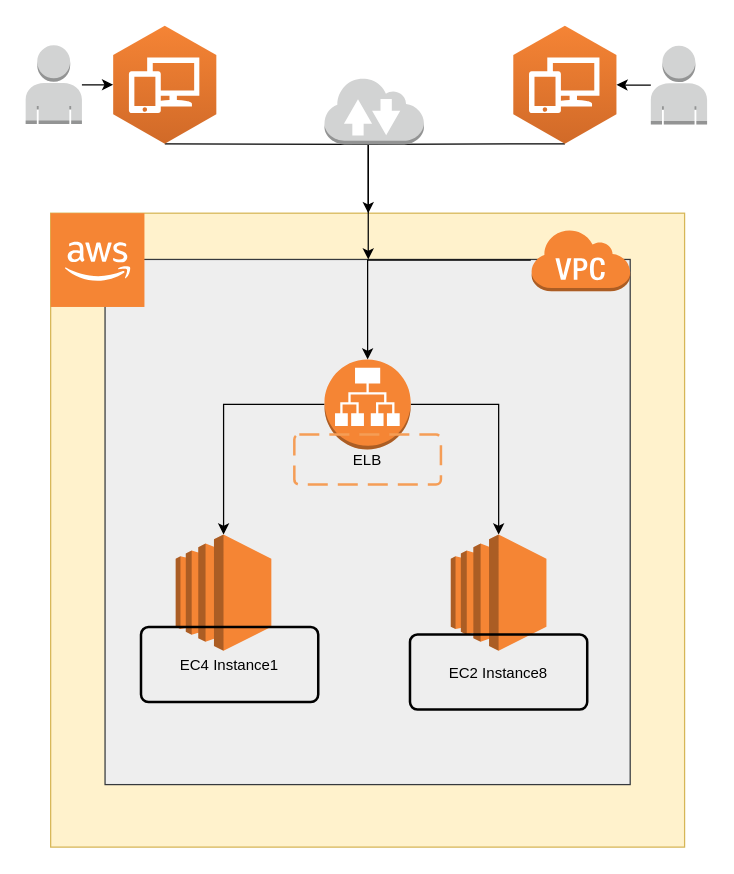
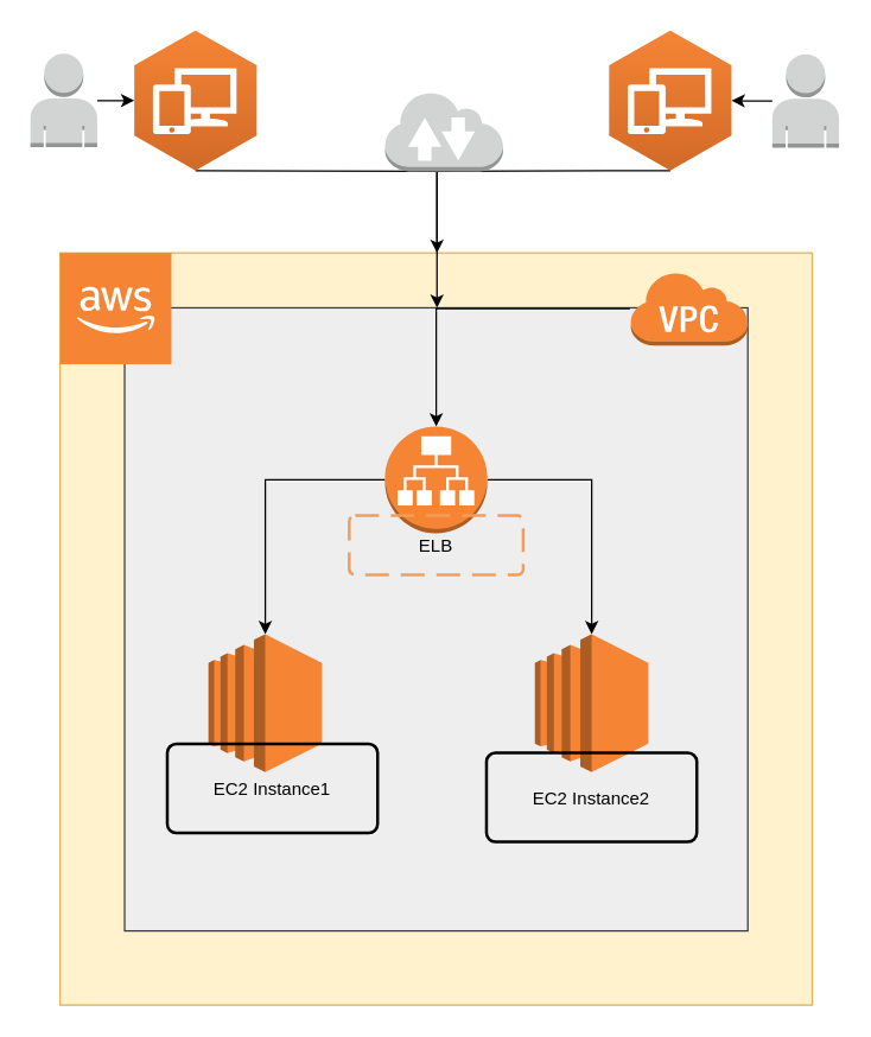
  <mxCell id="0" />
  <mxCell id="1" parent="0" />
  <mxCell id="2" value="" style="whiteSpace=wrap;html=1;aspect=fixed;fillColor=#fff2cc;strokeColor=#d6b656;" vertex="1" parent="1"><mxGeometry x="40" y="170" width="507" height="507" as="geometry" /></mxCell>
  <mxCell id="3" value="" style="whiteSpace=wrap;html=1;aspect=fixed;fillColor=#eeeeee;strokeColor=#36393d;" vertex="1" parent="1"><mxGeometry x="83.5" y="207" width="420" height="420" as="geometry" /></mxCell>
  <mxCell id="4" style="edgeStyle=orthogonalEdgeStyle;rounded=0;orthogonalLoop=1;jettySize=auto;html=1;exitX=0;exitY=0.5;exitDx=0;exitDy=0;exitPerimeter=0;" edge="1" parent="1" source="6" target="7"><mxGeometry relative="1" as="geometry" /></mxCell>
  <mxCell id="5" style="edgeStyle=orthogonalEdgeStyle;rounded=0;orthogonalLoop=1;jettySize=auto;html=1;exitX=1;exitY=0.5;exitDx=0;exitDy=0;exitPerimeter=0;" edge="1" parent="1" source="6" target="8"><mxGeometry relative="1" as="geometry" /></mxCell>
  <mxCell id="6" value="" style="outlineConnect=0;dashed=0;verticalLabelPosition=bottom;verticalAlign=top;align=center;html=1;shape=mxgraph.aws3.application_load_balancer;fillColor=#F58534;gradientColor=none;" vertex="1" parent="1"><mxGeometry x="259" y="287" width="69" height="72" as="geometry" /></mxCell>
  <mxCell id="7" value="" style="outlineConnect=0;dashed=0;verticalLabelPosition=bottom;verticalAlign=top;align=center;html=1;shape=mxgraph.aws3.ec2;fillColor=#F58534;gradientColor=none;" vertex="1" parent="1"><mxGeometry x="140" y="427" width="76.5" height="93" as="geometry" /></mxCell>
  <mxCell id="8" value="" style="outlineConnect=0;dashed=0;verticalLabelPosition=bottom;verticalAlign=top;align=center;html=1;shape=mxgraph.aws3.ec2;fillColor=#F58534;gradientColor=none;" vertex="1" parent="1"><mxGeometry x="360" y="427" width="76.5" height="93" as="geometry" /></mxCell>
  <mxCell id="9" value="" style="edgeStyle=orthogonalEdgeStyle;rounded=0;orthogonalLoop=1;jettySize=auto;html=1;" edge="1" parent="1" source="10" target="2"><mxGeometry relative="1" as="geometry"><Array as="points"><mxPoint x="294" y="115" /></Array></mxGeometry></mxCell>
  <mxCell id="10" value="" style="outlineConnect=0;dashed=0;verticalLabelPosition=bottom;verticalAlign=top;align=center;html=1;shape=mxgraph.aws3.workspaces;fillColor=#D16A28;gradientColor=#F58435;gradientDirection=north;" vertex="1" parent="1"><mxGeometry x="90" y="20" width="82.5" height="94.5" as="geometry" /></mxCell>
  <mxCell id="11" value="" style="edgeStyle=orthogonalEdgeStyle;rounded=0;orthogonalLoop=1;jettySize=auto;html=1;" edge="1" parent="1" source="12" target="3"><mxGeometry relative="1" as="geometry"><Array as="points"><mxPoint x="294" y="115" /></Array></mxGeometry></mxCell>
  <mxCell id="12" value="" style="outlineConnect=0;dashed=0;verticalLabelPosition=bottom;verticalAlign=top;align=center;html=1;shape=mxgraph.aws3.workspaces;fillColor=#D16A28;gradientColor=#F58435;gradientDirection=north;" vertex="1" parent="1"><mxGeometry x="410" y="20" width="82.5" height="94.5" as="geometry" /></mxCell>
  <mxCell id="13" value="" style="outlineConnect=0;dashed=0;verticalLabelPosition=bottom;verticalAlign=top;align=center;html=1;shape=mxgraph.aws3.cloud_2;fillColor=#F58534;gradientColor=none;" vertex="1" parent="1"><mxGeometry x="40" y="170" width="75" height="75" as="geometry" /></mxCell>
  <mxCell id="14" value="" style="edgeStyle=orthogonalEdgeStyle;rounded=0;orthogonalLoop=1;jettySize=auto;html=1;" edge="1" parent="1" source="15" target="6"><mxGeometry relative="1" as="geometry" /></mxCell>
  <mxCell id="15" value="" style="outlineConnect=0;dashed=0;verticalLabelPosition=bottom;verticalAlign=top;align=center;html=1;shape=mxgraph.aws3.virtual_private_cloud;fillColor=#F58534;gradientColor=none;" vertex="1" parent="1"><mxGeometry x="424" y="182.5" width="79.5" height="50" as="geometry" /></mxCell>
  <mxCell id="16" value="" style="edgeStyle=orthogonalEdgeStyle;rounded=0;orthogonalLoop=1;jettySize=auto;html=1;" edge="1" parent="1" source="17" target="10"><mxGeometry relative="1" as="geometry" /></mxCell>
  <mxCell id="17" value="" style="outlineConnect=0;dashed=0;verticalLabelPosition=bottom;verticalAlign=top;align=center;html=1;shape=mxgraph.aws3.user;fillColor=#D2D3D3;gradientColor=none;" vertex="1" parent="1"><mxGeometry x="20" y="35.75" width="45" height="63" as="geometry" /></mxCell>
  <mxCell id="18" value="" style="edgeStyle=orthogonalEdgeStyle;rounded=0;orthogonalLoop=1;jettySize=auto;html=1;" edge="1" parent="1" source="19" target="12"><mxGeometry relative="1" as="geometry" /></mxCell>
  <mxCell id="19" value="" style="outlineConnect=0;dashed=0;verticalLabelPosition=bottom;verticalAlign=top;align=center;html=1;shape=mxgraph.aws3.user;fillColor=#D2D3D3;gradientColor=none;" vertex="1" parent="1"><mxGeometry x="520" y="36" width="45" height="63" as="geometry" /></mxCell>
  <mxCell id="20" value="" style="outlineConnect=0;dashed=0;verticalLabelPosition=bottom;verticalAlign=top;align=center;html=1;shape=mxgraph.aws3.internet_2;fillColor=#D2D3D3;gradientColor=none;" vertex="1" parent="1"><mxGeometry x="259" y="61" width="79.5" height="54" as="geometry" /></mxCell>
- <mxCell id="21" value="EC4 Instance1" style="rounded=1;arcSize=10;dashed=0;fillColor=none;gradientColor=none;strokeWidth=2;" vertex="1" parent="1"><mxGeometry x="112.25" y="501" width="141.75" height="60" as="geometry" /></mxCell>
- <mxCell id="22" value="EC2 Instance8" style="rounded=1;arcSize=10;dashed=0;fillColor=none;gradientColor=none;strokeWidth=2;" vertex="1" parent="1"><mxGeometry x="327.38" y="507" width="141.75" height="60" as="geometry" /></mxCell>
+ <mxCell id="21" value="EC2 Instance1" style="rounded=1;arcSize=10;dashed=0;fillColor=none;gradientColor=none;strokeWidth=2;" vertex="1" parent="1"><mxGeometry x="112.25" y="501" width="141.75" height="60" as="geometry" /></mxCell>
+ <mxCell id="22" value="EC2 Instance2" style="rounded=1;arcSize=10;dashed=0;fillColor=none;gradientColor=none;strokeWidth=2;" vertex="1" parent="1"><mxGeometry x="327.38" y="507" width="141.75" height="60" as="geometry" /></mxCell>
  <mxCell id="23" value="ELB" style="rounded=1;arcSize=10;dashed=1;strokeColor=#F59D56;fillColor=none;gradientColor=none;dashPattern=8 4;strokeWidth=2;" vertex="1" parent="1"><mxGeometry x="234.88" y="347" width="117.25" height="40" as="geometry" /></mxCell>
